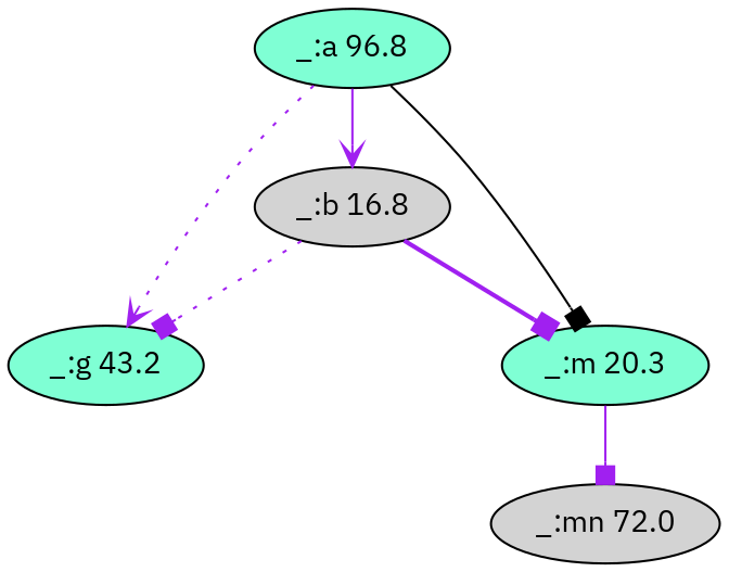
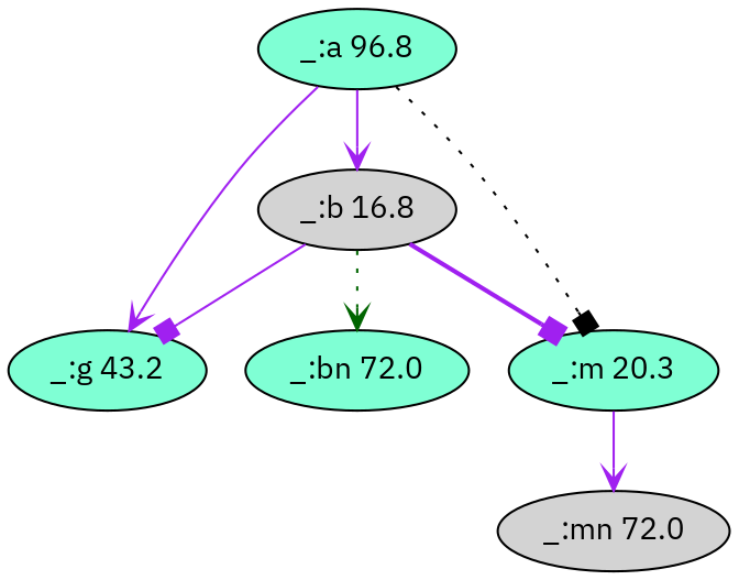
  digraph {
    fontname="IBM Plex Sans"
    splines=true
    node [fillcolor=aquamarine fontname="IBM Plex Sans" style=filled]
    edge [arrowhead=vee color=purple fontname="IBM Plex Sans" style=solid]
    n1 [label="_:a 96.8"]
    n2 [fillcolor=lightgrey label="_:b 16.8"]
    n3 [label="_:g 43.2"]
    n4 [label="_:m 20.3"]
+   n5 [label="_:bn 72.0"]
    n6 [fillcolor=lightgrey label="_:mn 72.0"]
    n1 -> n2
-   n1 -> n3 [style=dotted]
-   n1 -> n4 [arrowhead=box color=black]
-   n2 -> n3 [arrowhead=box style=dotted]
+   n1 -> n3
+   n1 -> n4 [arrowhead=box color=black style=dotted]
+   n2 -> n3 [arrowhead=box]
    n2 -> n4 [arrowhead=box style=bold]
-   n4 -> n6 [arrowhead=box]
+   n2 -> n5 [color=darkgreen style=dotted]
+   n4 -> n6
  }
